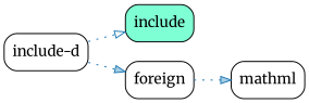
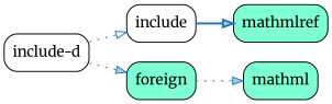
  strict digraph {
    fontname=Merriweather
    rankdir=LR
    node [fillcolor=white fontname=Merriweather shape=Mrecord style=filled]
    edge [arrowhead=normal color="#1f78b4" fillcolor="#a6cee3" fontname=Merriweather style=dotted]
    n1 [label="include-d"]
-   n2 [fillcolor=aquamarine label=include]
-   n3 [label=foreign]
-   n5 [label=mathml]
+   n2 [label=include]
+   n3 [fillcolor=aquamarine label=foreign]
+   n4 [fillcolor=aquamarine label=mathmlref]
+   n5 [fillcolor=aquamarine label=mathml]
    n1 -> n2 [arrowhead=onormal]
    n1 -> n3
+   n2 -> n4 [style=bold]
    n3 -> n5
  }
